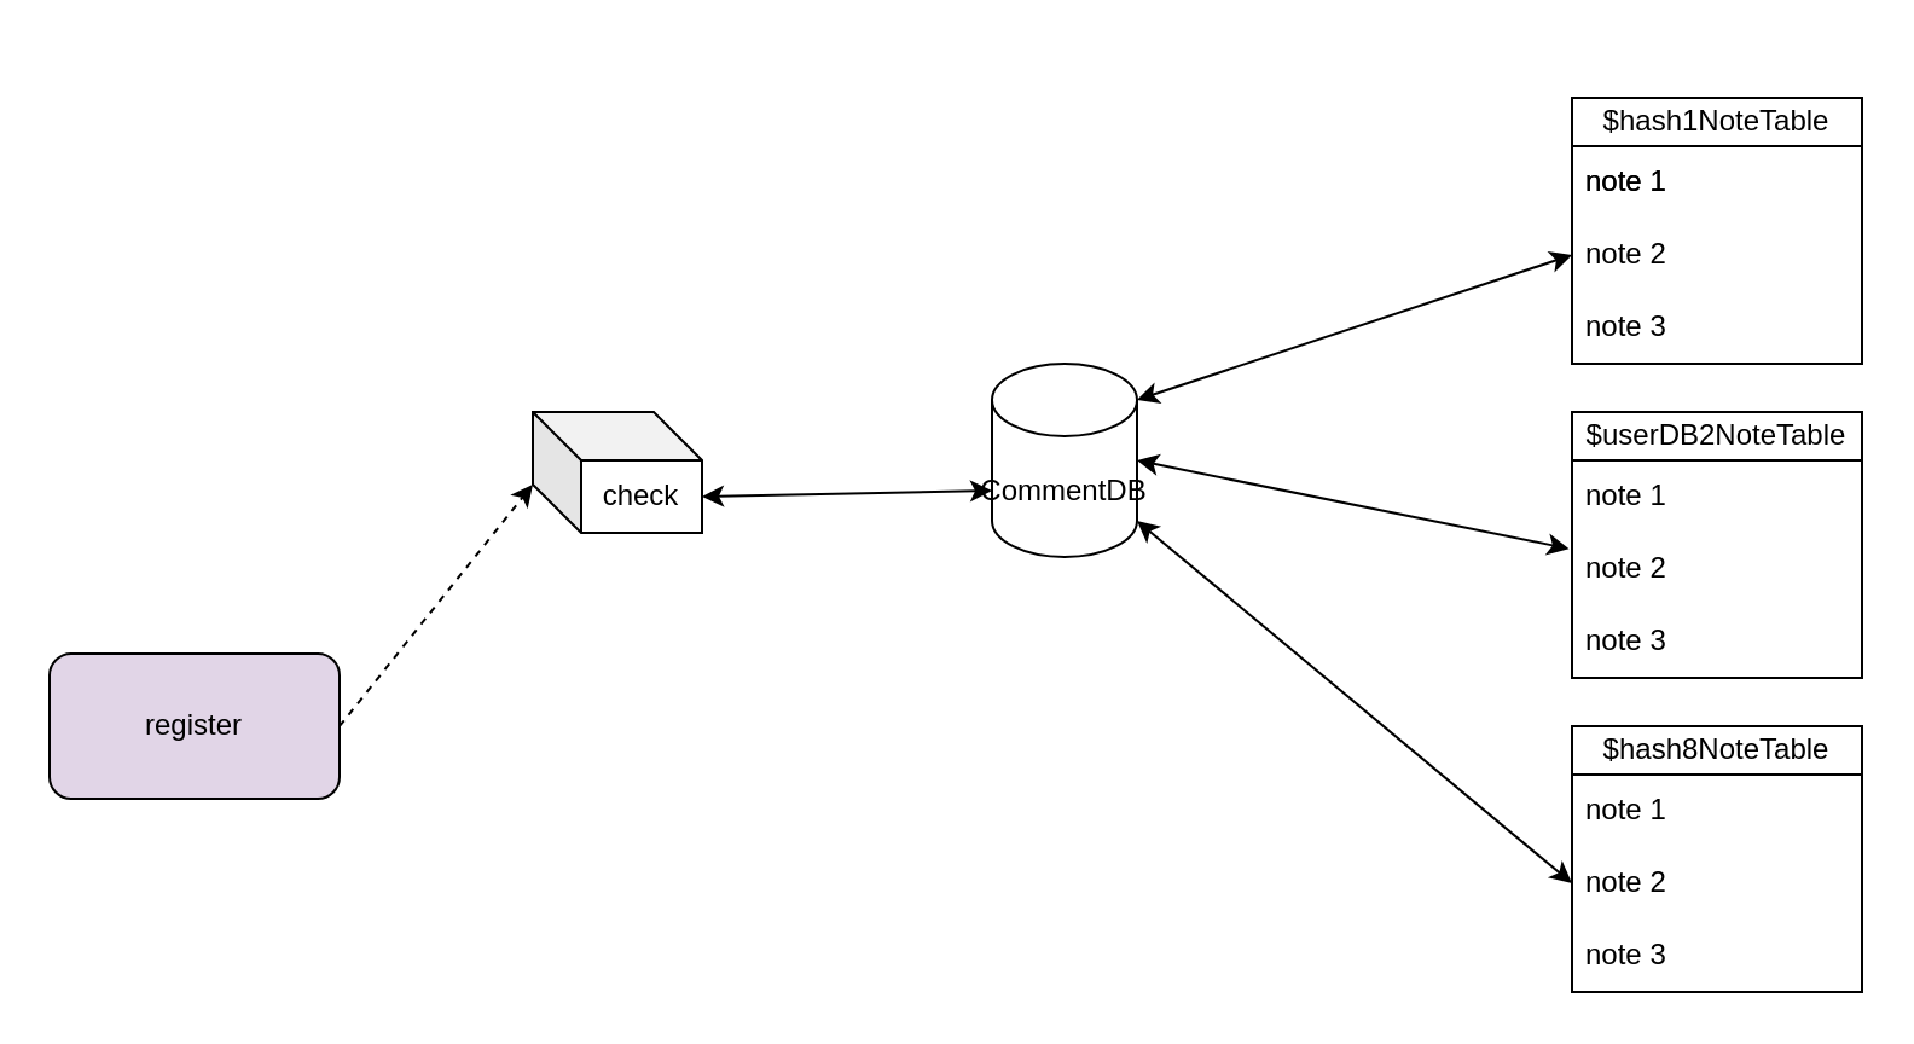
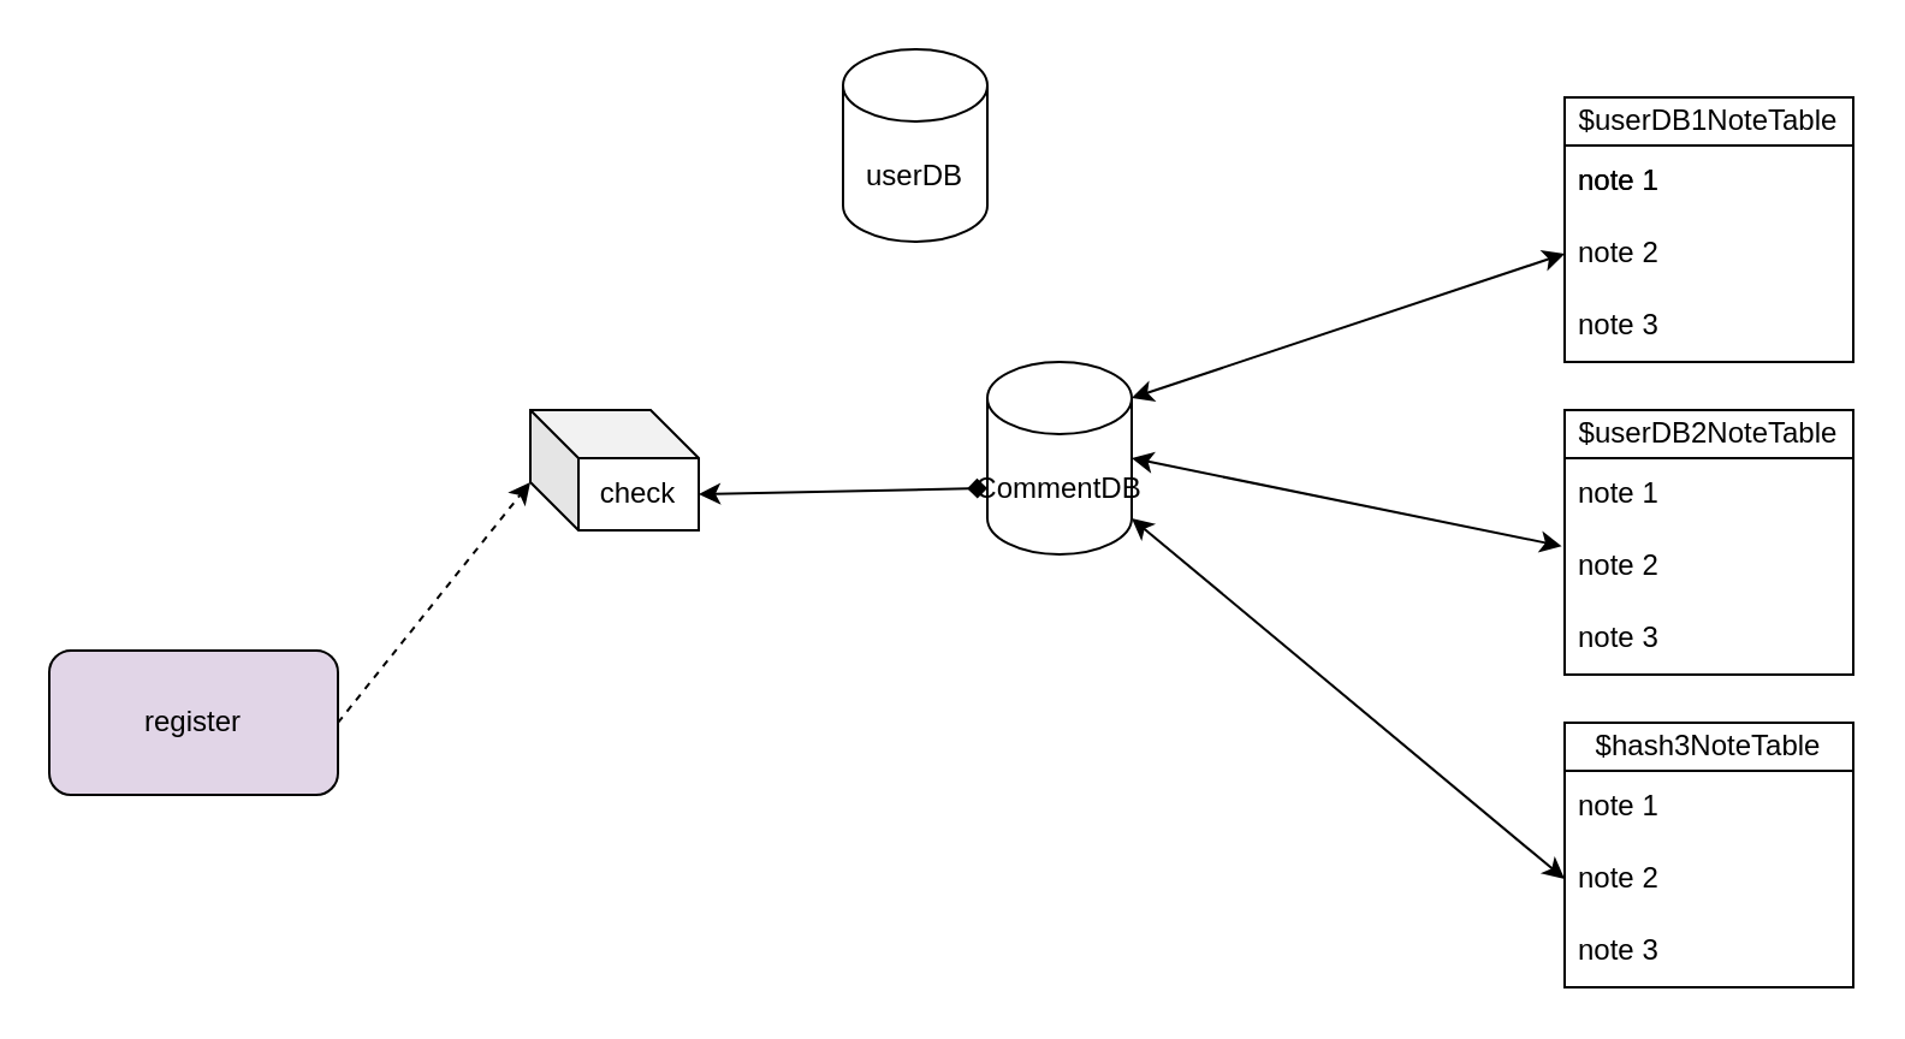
  <mxCell id="0" />
  <mxCell id="1" parent="0" />
- <mxCell id="3" value="$hash1NoteTable" style="swimlane;fontStyle=0;childLayout=stackLayout;horizontal=1;startSize=20;horizontalStack=0;resizeParent=1;resizeParentMax=0;resizeLast=0;collapsible=1;marginBottom=0;whiteSpace=wrap;html=1;" vertex="1" parent="1"><mxGeometry x="650" y="40" width="120" height="110" as="geometry" /></mxCell>
+ <mxCell id="2" value="userDB" style="shape=cylinder3;whiteSpace=wrap;html=1;boundedLbl=1;backgroundOutline=1;size=15;" vertex="1" parent="1"><mxGeometry x="350" y="20" width="60" height="80" as="geometry" /></mxCell>
+ <mxCell id="3" value="$userDB1NoteTable" style="swimlane;fontStyle=0;childLayout=stackLayout;horizontal=1;startSize=20;horizontalStack=0;resizeParent=1;resizeParentMax=0;resizeLast=0;collapsible=1;marginBottom=0;whiteSpace=wrap;html=1;" vertex="1" parent="1"><mxGeometry x="650" y="40" width="120" height="110" as="geometry" /></mxCell>
  <mxCell id="4" value="note 1" style="text;strokeColor=none;fillColor=none;align=left;verticalAlign=middle;spacingLeft=4;spacingRight=4;overflow=hidden;points=[[0,0.5],[1,0.5]];portConstraint=eastwest;rotatable=0;whiteSpace=wrap;html=1;" vertex="1" parent="3"><mxGeometry y="20" width="120" height="30" as="geometry" /></mxCell>
  <mxCell id="5" value="note 2" style="text;strokeColor=none;fillColor=none;align=left;verticalAlign=middle;spacingLeft=4;spacingRight=4;overflow=hidden;points=[[0,0.5],[1,0.5]];portConstraint=eastwest;rotatable=0;whiteSpace=wrap;html=1;" vertex="1" parent="3"><mxGeometry y="50" width="120" height="30" as="geometry" /></mxCell>
  <mxCell id="6" value="note 3" style="text;strokeColor=none;fillColor=none;align=left;verticalAlign=middle;spacingLeft=4;spacingRight=4;overflow=hidden;points=[[0,0.5],[1,0.5]];portConstraint=eastwest;rotatable=0;whiteSpace=wrap;html=1;" vertex="1" parent="3"><mxGeometry y="80" width="120" height="30" as="geometry" /></mxCell>
  <mxCell id="7" value="" style="endArrow=classic;startArrow=classic;html=1;rounded=0;entryX=0;entryY=0.5;entryDx=0;entryDy=0;exitX=1;exitY=0;exitDx=0;exitDy=15;exitPerimeter=0;" edge="1" parent="1" source="19" target="5"><mxGeometry width="50" height="50" relative="1" as="geometry"><mxPoint x="340" y="190" as="sourcePoint" /><mxPoint x="540" y="100" as="targetPoint" /></mxGeometry></mxCell>
  <mxCell id="8" value="note 1" style="text;strokeColor=none;fillColor=none;align=left;verticalAlign=middle;spacingLeft=4;spacingRight=4;overflow=hidden;points=[[0,0.5],[1,0.5]];portConstraint=eastwest;rotatable=0;whiteSpace=wrap;html=1;" vertex="1" parent="1"><mxGeometry x="650" y="60" width="120" height="30" as="geometry" /></mxCell>
  <mxCell id="9" value="$userDB2NoteTable" style="swimlane;fontStyle=0;childLayout=stackLayout;horizontal=1;startSize=20;horizontalStack=0;resizeParent=1;resizeParentMax=0;resizeLast=0;collapsible=1;marginBottom=0;whiteSpace=wrap;html=1;" vertex="1" parent="1"><mxGeometry x="650" y="170" width="120" height="110" as="geometry" /></mxCell>
  <mxCell id="10" value="note 1" style="text;strokeColor=none;fillColor=none;align=left;verticalAlign=middle;spacingLeft=4;spacingRight=4;overflow=hidden;points=[[0,0.5],[1,0.5]];portConstraint=eastwest;rotatable=0;whiteSpace=wrap;html=1;" vertex="1" parent="9"><mxGeometry y="20" width="120" height="30" as="geometry" /></mxCell>
  <mxCell id="11" value="note 2" style="text;strokeColor=none;fillColor=none;align=left;verticalAlign=middle;spacingLeft=4;spacingRight=4;overflow=hidden;points=[[0,0.5],[1,0.5]];portConstraint=eastwest;rotatable=0;whiteSpace=wrap;html=1;" vertex="1" parent="9"><mxGeometry y="50" width="120" height="30" as="geometry" /></mxCell>
  <mxCell id="12" value="note 3" style="text;strokeColor=none;fillColor=none;align=left;verticalAlign=middle;spacingLeft=4;spacingRight=4;overflow=hidden;points=[[0,0.5],[1,0.5]];portConstraint=eastwest;rotatable=0;whiteSpace=wrap;html=1;" vertex="1" parent="9"><mxGeometry y="80" width="120" height="30" as="geometry" /></mxCell>
- <mxCell id="13" value="$hash8NoteTable" style="swimlane;fontStyle=0;childLayout=stackLayout;horizontal=1;startSize=20;horizontalStack=0;resizeParent=1;resizeParentMax=0;resizeLast=0;collapsible=1;marginBottom=0;whiteSpace=wrap;html=1;" vertex="1" parent="1"><mxGeometry x="650" y="300" width="120" height="110" as="geometry" /></mxCell>
+ <mxCell id="13" value="$hash3NoteTable" style="swimlane;fontStyle=0;childLayout=stackLayout;horizontal=1;startSize=20;horizontalStack=0;resizeParent=1;resizeParentMax=0;resizeLast=0;collapsible=1;marginBottom=0;whiteSpace=wrap;html=1;" vertex="1" parent="1"><mxGeometry x="650" y="300" width="120" height="110" as="geometry" /></mxCell>
  <mxCell id="14" value="note 1" style="text;strokeColor=none;fillColor=none;align=left;verticalAlign=middle;spacingLeft=4;spacingRight=4;overflow=hidden;points=[[0,0.5],[1,0.5]];portConstraint=eastwest;rotatable=0;whiteSpace=wrap;html=1;" vertex="1" parent="13"><mxGeometry y="20" width="120" height="30" as="geometry" /></mxCell>
  <mxCell id="15" value="note 2" style="text;strokeColor=none;fillColor=none;align=left;verticalAlign=middle;spacingLeft=4;spacingRight=4;overflow=hidden;points=[[0,0.5],[1,0.5]];portConstraint=eastwest;rotatable=0;whiteSpace=wrap;html=1;" vertex="1" parent="13"><mxGeometry y="50" width="120" height="30" as="geometry" /></mxCell>
  <mxCell id="16" value="note 3" style="text;strokeColor=none;fillColor=none;align=left;verticalAlign=middle;spacingLeft=4;spacingRight=4;overflow=hidden;points=[[0,0.5],[1,0.5]];portConstraint=eastwest;rotatable=0;whiteSpace=wrap;html=1;" vertex="1" parent="13"><mxGeometry y="80" width="120" height="30" as="geometry" /></mxCell>
  <mxCell id="17" value="" style="endArrow=classic;startArrow=classic;html=1;rounded=0;entryX=-0.01;entryY=0.22;entryDx=0;entryDy=0;entryPerimeter=0;exitX=1;exitY=0.5;exitDx=0;exitDy=0;exitPerimeter=0;" edge="1" parent="1" source="19" target="11"><mxGeometry width="50" height="50" relative="1" as="geometry"><mxPoint x="330" y="330" as="sourcePoint" /><mxPoint x="380" y="280" as="targetPoint" /></mxGeometry></mxCell>
  <mxCell id="18" value="" style="endArrow=classic;startArrow=classic;html=1;rounded=0;entryX=0;entryY=0.5;entryDx=0;entryDy=0;exitX=1;exitY=1;exitDx=0;exitDy=-15;exitPerimeter=0;" edge="1" parent="1" source="19" target="15"><mxGeometry width="50" height="50" relative="1" as="geometry"><mxPoint x="330" y="330" as="sourcePoint" /><mxPoint x="380" y="280" as="targetPoint" /></mxGeometry></mxCell>
  <mxCell id="19" value="CommentDB" style="shape=cylinder3;whiteSpace=wrap;html=1;boundedLbl=1;backgroundOutline=1;size=15;" vertex="1" parent="1"><mxGeometry x="410" y="150" width="60" height="80" as="geometry" /></mxCell>
  <mxCell id="20" value="register" style="rounded=1;whiteSpace=wrap;html=1;fillColor=#e1d5e7;" vertex="1" parent="1"><mxGeometry x="20" y="270" width="120" height="60" as="geometry" /></mxCell>
  <mxCell id="21" value="check&lt;br&gt;" style="shape=cube;whiteSpace=wrap;html=1;boundedLbl=1;backgroundOutline=1;darkOpacity=0.05;darkOpacity2=0.1;" vertex="1" parent="1"><mxGeometry x="220" y="170" width="70" height="50" as="geometry" /></mxCell>
- <mxCell id="22" value="" style="endArrow=classic;startArrow=classic;html=1;rounded=0;entryX=0;entryY=0;entryDx=0;entryDy=52.5;entryPerimeter=0;exitX=0;exitY=0;exitDx=70;exitDy=35;exitPerimeter=0;" edge="1" parent="1" source="21" target="19"><mxGeometry width="50" height="50" relative="1" as="geometry"><mxPoint x="330" y="300" as="sourcePoint" /><mxPoint x="380" y="250" as="targetPoint" /></mxGeometry></mxCell>
+ <mxCell id="22" value="" style="endArrow=diamond;startArrow=classic;html=1;rounded=0;entryX=0;entryY=0;entryDx=0;entryDy=52.5;entryPerimeter=0;exitX=0;exitY=0;exitDx=70;exitDy=35;exitPerimeter=0;" edge="1" parent="1" source="21" target="19"><mxGeometry width="50" height="50" relative="1" as="geometry"><mxPoint x="330" y="300" as="sourcePoint" /><mxPoint x="380" y="250" as="targetPoint" /></mxGeometry></mxCell>
  <mxCell id="23" value="" style="endArrow=classic;html=1;rounded=0;exitX=1;exitY=0.5;exitDx=0;exitDy=0;entryX=0;entryY=0;entryDx=0;entryDy=30;entryPerimeter=0;dashed=1;" edge="1" parent="1" source="20" target="21"><mxGeometry width="50" height="50" relative="1" as="geometry"><mxPoint x="330" y="300" as="sourcePoint" /><mxPoint x="380" y="250" as="targetPoint" /></mxGeometry></mxCell>
